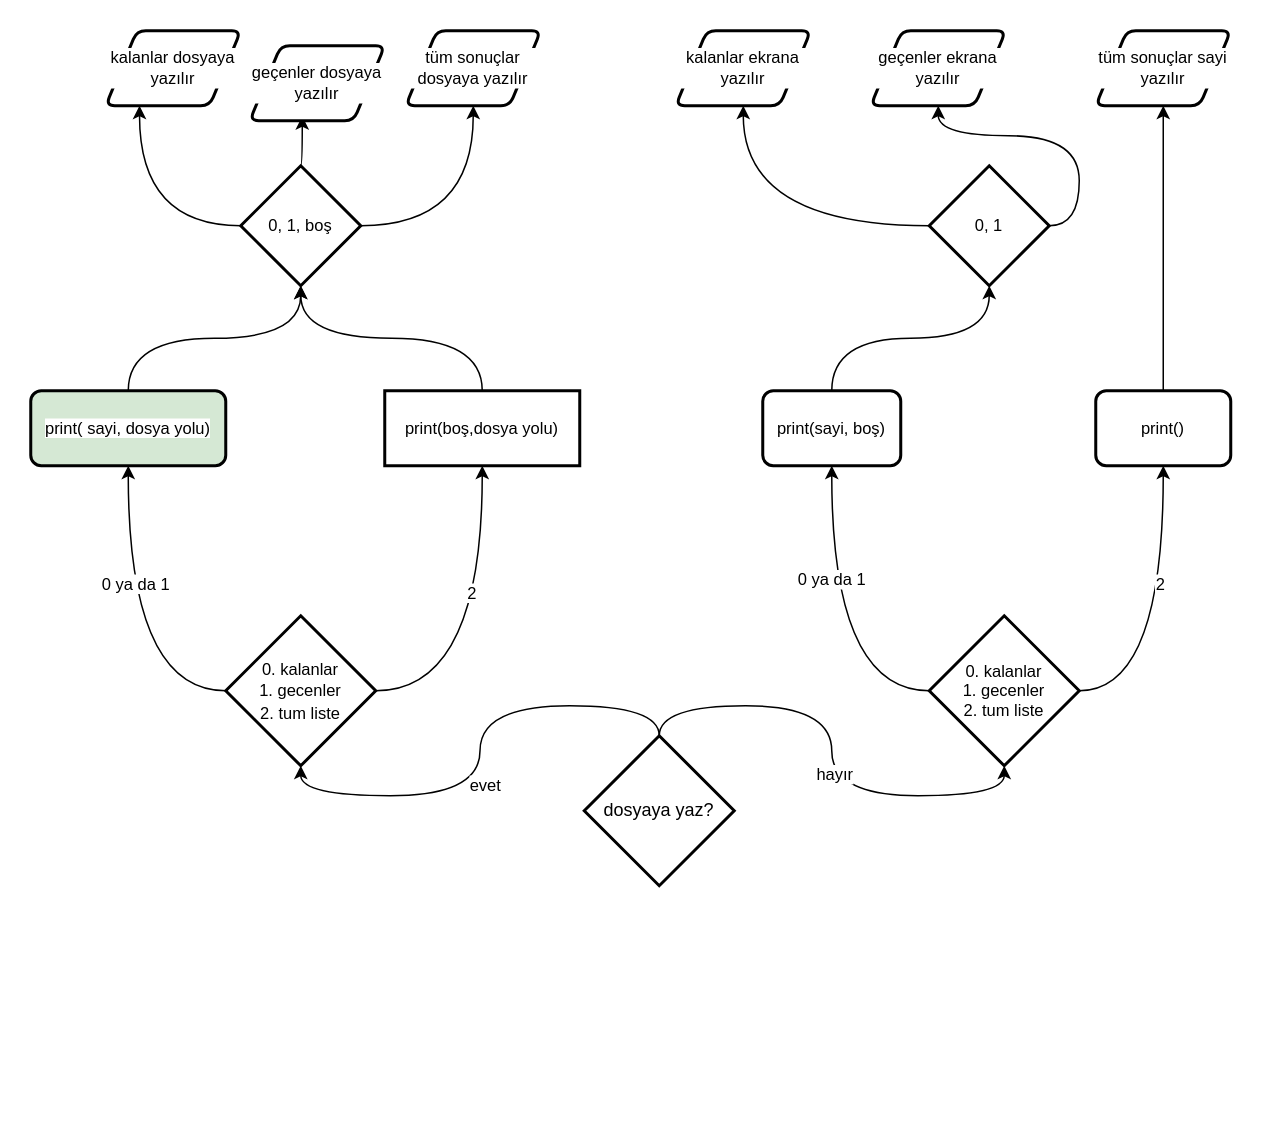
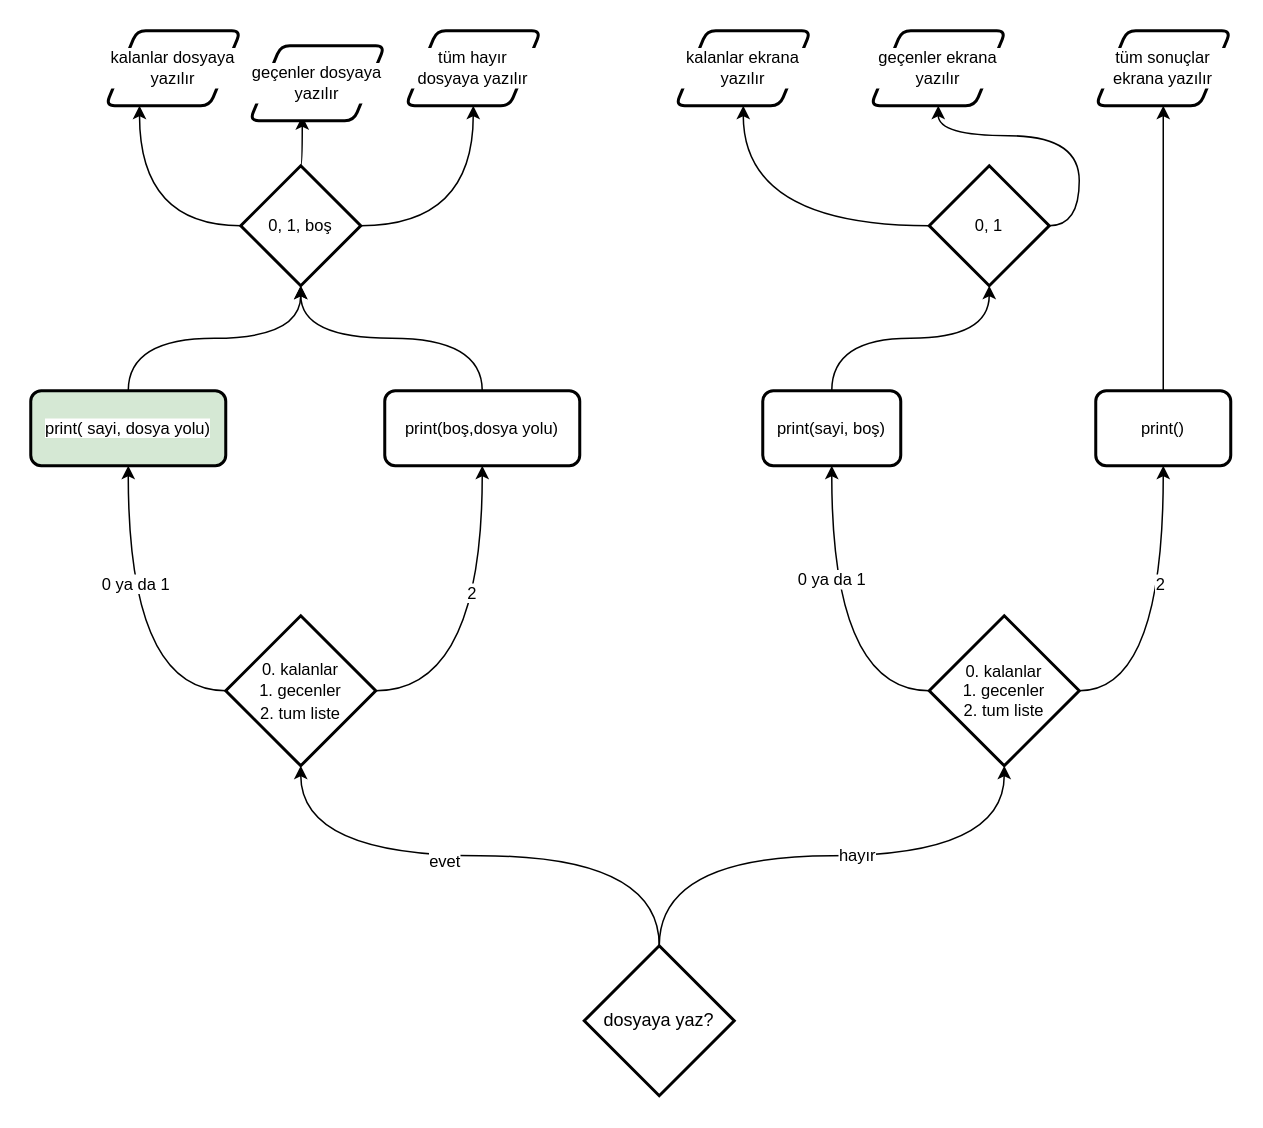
  <mxCell id="0" />
  <mxCell id="1" parent="0" />
- <mxCell id="2" value="dosyaya yaz?" style="strokeWidth=2;html=1;shape=mxgraph.flowchart.decision;whiteSpace=wrap;" vertex="1" parent="1"><mxGeometry x="389" y="490" width="100" height="100" as="geometry" /></mxCell>
+ <mxCell id="2" value="dosyaya yaz?" style="strokeWidth=2;html=1;shape=mxgraph.flowchart.decision;whiteSpace=wrap;" vertex="1" parent="1"><mxGeometry x="389" y="630" width="100" height="100" as="geometry" /></mxCell>
  <mxCell id="3" style="edgeStyle=orthogonalEdgeStyle;rounded=0;orthogonalLoop=1;jettySize=auto;html=1;exitX=0.5;exitY=0;exitDx=0;exitDy=0;exitPerimeter=0;curved=1;entryX=0.5;entryY=1;entryDx=0;entryDy=0;entryPerimeter=0;" edge="1" parent="1" source="2" target="9"><mxGeometry relative="1" as="geometry"><mxPoint x="239" y="570" as="targetPoint" /></mxGeometry></mxCell>
  <mxCell id="4" value="evet" style="edgeLabel;html=1;align=center;verticalAlign=middle;resizable=0;points=[];fontFamily=Helvetica;fontSize=11;fontColor=default;labelBackgroundColor=default;" vertex="1" connectable="0" parent="3"><mxGeometry x="0.135" y="3" relative="1" as="geometry"><mxPoint as="offset" /></mxGeometry></mxCell>
  <mxCell id="5" style="edgeStyle=orthogonalEdgeStyle;shape=connector;curved=1;rounded=0;orthogonalLoop=1;jettySize=auto;html=1;exitX=0;exitY=0.5;exitDx=0;exitDy=0;exitPerimeter=0;strokeColor=default;align=center;verticalAlign=middle;fontFamily=Helvetica;fontSize=11;fontColor=default;labelBackgroundColor=default;endArrow=classic;entryX=0.5;entryY=1;entryDx=0;entryDy=0;" edge="1" parent="1" source="9" target="17"><mxGeometry relative="1" as="geometry"><mxPoint x="109" y="310" as="targetPoint" /></mxGeometry></mxCell>
  <mxCell id="6" value="0 ya da 1" style="edgeLabel;html=1;align=center;verticalAlign=middle;resizable=0;points=[];fontFamily=Helvetica;fontSize=11;fontColor=default;labelBackgroundColor=default;" vertex="1" connectable="0" parent="5"><mxGeometry x="0.274" y="-4" relative="1" as="geometry"><mxPoint as="offset" /></mxGeometry></mxCell>
  <mxCell id="7" value="" style="edgeStyle=orthogonalEdgeStyle;shape=connector;curved=1;rounded=0;orthogonalLoop=1;jettySize=auto;html=1;exitX=1;exitY=0.5;exitDx=0;exitDy=0;exitPerimeter=0;strokeColor=default;align=center;verticalAlign=middle;fontFamily=Helvetica;fontSize=11;fontColor=default;labelBackgroundColor=default;endArrow=classic;entryX=0.5;entryY=1;entryDx=0;entryDy=0;" edge="1" parent="1" source="9" target="18"><mxGeometry relative="1" as="geometry"><mxPoint x="369" y="310" as="targetPoint" /></mxGeometry></mxCell>
  <mxCell id="8" value="2" style="edgeLabel;html=1;align=center;verticalAlign=middle;resizable=0;points=[];fontFamily=Helvetica;fontSize=11;fontColor=default;labelBackgroundColor=default;" vertex="1" connectable="0" parent="7"><mxGeometry x="0.237" y="8" relative="1" as="geometry"><mxPoint as="offset" /></mxGeometry></mxCell>
  <mxCell id="9" value="&lt;div&gt;&lt;font style=&quot;font-size: 11px;&quot;&gt;0. kalanlar&lt;/font&gt;&lt;/div&gt;&lt;div&gt;&lt;font style=&quot;font-size: 11px;&quot;&gt;1. gecenler&lt;/font&gt;&lt;/div&gt;&lt;div&gt;&lt;font style=&quot;font-size: 11px;&quot;&gt;2. tum liste&lt;br&gt;&lt;/font&gt;&lt;/div&gt;" style="strokeWidth=2;html=1;shape=mxgraph.flowchart.decision;whiteSpace=wrap;" vertex="1" parent="1"><mxGeometry x="150" y="410" width="100" height="100" as="geometry" /></mxCell>
  <mxCell id="10" style="edgeStyle=orthogonalEdgeStyle;shape=connector;curved=1;rounded=0;orthogonalLoop=1;jettySize=auto;html=1;exitX=0;exitY=0.5;exitDx=0;exitDy=0;exitPerimeter=0;strokeColor=default;align=center;verticalAlign=middle;fontFamily=Helvetica;fontSize=11;fontColor=default;labelBackgroundColor=default;endArrow=classic;entryX=0.5;entryY=1;entryDx=0;entryDy=0;" edge="1" parent="1" source="14" target="28"><mxGeometry relative="1" as="geometry"><mxPoint x="549" y="310" as="targetPoint" /></mxGeometry></mxCell>
  <mxCell id="11" value="0 ya da 1" style="edgeLabel;html=1;align=center;verticalAlign=middle;resizable=0;points=[];fontFamily=Helvetica;fontSize=11;fontColor=default;labelBackgroundColor=default;" vertex="1" connectable="0" parent="10"><mxGeometry x="0.301" y="1" relative="1" as="geometry"><mxPoint as="offset" /></mxGeometry></mxCell>
  <mxCell id="12" style="edgeStyle=orthogonalEdgeStyle;shape=connector;curved=1;rounded=0;orthogonalLoop=1;jettySize=auto;html=1;exitX=1;exitY=0.5;exitDx=0;exitDy=0;exitPerimeter=0;strokeColor=default;align=center;verticalAlign=middle;fontFamily=Helvetica;fontSize=11;fontColor=default;labelBackgroundColor=default;endArrow=classic;entryX=0.5;entryY=1;entryDx=0;entryDy=0;" edge="1" parent="1" source="14" target="30"><mxGeometry relative="1" as="geometry"><mxPoint x="789" y="310" as="targetPoint" /></mxGeometry></mxCell>
  <mxCell id="13" value="2" style="edgeLabel;html=1;align=center;verticalAlign=middle;resizable=0;points=[];fontFamily=Helvetica;fontSize=11;fontColor=default;labelBackgroundColor=default;" vertex="1" connectable="0" parent="12"><mxGeometry x="0.238" y="3" relative="1" as="geometry"><mxPoint as="offset" /></mxGeometry></mxCell>
  <mxCell id="14" value="&lt;div&gt;0. kalanlar&lt;/div&gt;&lt;div&gt;1. gecenler&lt;/div&gt;&lt;div&gt;2. tum liste&lt;br&gt;&lt;/div&gt;" style="strokeWidth=2;html=1;shape=mxgraph.flowchart.decision;whiteSpace=wrap;fontFamily=Helvetica;fontSize=11;fontColor=default;labelBackgroundColor=default;" vertex="1" parent="1"><mxGeometry x="619" y="410" width="100" height="100" as="geometry" /></mxCell>
  <mxCell id="15" style="edgeStyle=orthogonalEdgeStyle;shape=connector;curved=1;rounded=0;orthogonalLoop=1;jettySize=auto;html=1;exitX=0.5;exitY=0;exitDx=0;exitDy=0;exitPerimeter=0;entryX=0.5;entryY=1;entryDx=0;entryDy=0;entryPerimeter=0;strokeColor=default;align=center;verticalAlign=middle;fontFamily=Helvetica;fontSize=11;fontColor=default;labelBackgroundColor=default;endArrow=classic;" edge="1" parent="1" source="2" target="14"><mxGeometry relative="1" as="geometry" /></mxCell>
  <mxCell id="16" value="&lt;div&gt;hayır&lt;/div&gt;" style="edgeLabel;html=1;align=center;verticalAlign=middle;resizable=0;points=[];fontFamily=Helvetica;fontSize=11;fontColor=default;labelBackgroundColor=default;" vertex="1" connectable="0" parent="15"><mxGeometry x="0.09" y="1" relative="1" as="geometry"><mxPoint as="offset" /></mxGeometry></mxCell>
  <mxCell id="17" value="print( sayi, dosya yolu)" style="rounded=1;whiteSpace=wrap;html=1;absoluteArcSize=1;arcSize=14;strokeWidth=2;fontFamily=Helvetica;fontSize=11;fontColor=default;labelBackgroundColor=default;fillColor=#d5e8d4;" vertex="1" parent="1"><mxGeometry x="20" y="260" width="130" height="50" as="geometry" /></mxCell>
- <mxCell id="18" value="print(boş,dosya yolu)" style="whiteSpace=wrap;html=1;absoluteArcSize=1;arcSize=14;strokeWidth=2;fontFamily=Helvetica;fontSize=11;fontColor=default;labelBackgroundColor=default;rounded=0;" vertex="1" parent="1"><mxGeometry x="256" y="260" width="130" height="50" as="geometry" /></mxCell>
+ <mxCell id="18" value="print(boş,dosya yolu)" style="rounded=1;whiteSpace=wrap;html=1;absoluteArcSize=1;arcSize=14;strokeWidth=2;fontFamily=Helvetica;fontSize=11;fontColor=default;labelBackgroundColor=default;" vertex="1" parent="1"><mxGeometry x="256" y="260" width="130" height="50" as="geometry" /></mxCell>
  <mxCell id="19" style="edgeStyle=orthogonalEdgeStyle;shape=connector;curved=1;rounded=0;orthogonalLoop=1;jettySize=auto;html=1;exitX=0;exitY=0.5;exitDx=0;exitDy=0;exitPerimeter=0;entryX=0.25;entryY=1;entryDx=0;entryDy=0;strokeColor=default;align=center;verticalAlign=middle;fontFamily=Helvetica;fontSize=11;fontColor=default;labelBackgroundColor=default;endArrow=classic;" edge="1" parent="1" source="22" target="24"><mxGeometry relative="1" as="geometry" /></mxCell>
  <mxCell id="20" style="edgeStyle=orthogonalEdgeStyle;shape=connector;curved=1;rounded=0;orthogonalLoop=1;jettySize=auto;html=1;exitX=0.5;exitY=0;exitDx=0;exitDy=0;exitPerimeter=0;entryX=0.389;entryY=0.94;entryDx=0;entryDy=0;strokeColor=default;align=center;verticalAlign=middle;fontFamily=Helvetica;fontSize=11;fontColor=default;labelBackgroundColor=default;endArrow=classic;entryPerimeter=0;" edge="1" parent="1" source="22" target="23"><mxGeometry relative="1" as="geometry" /></mxCell>
  <mxCell id="21" style="edgeStyle=orthogonalEdgeStyle;shape=connector;curved=1;rounded=0;orthogonalLoop=1;jettySize=auto;html=1;exitX=1;exitY=0.5;exitDx=0;exitDy=0;exitPerimeter=0;strokeColor=default;align=center;verticalAlign=middle;fontFamily=Helvetica;fontSize=11;fontColor=default;labelBackgroundColor=default;endArrow=classic;entryX=0.5;entryY=1;entryDx=0;entryDy=0;" edge="1" parent="1" source="22" target="27"><mxGeometry relative="1" as="geometry"><mxPoint x="310" y="70" as="targetPoint" /></mxGeometry></mxCell>
  <mxCell id="22" value="0, 1, boş" style="strokeWidth=2;html=1;shape=mxgraph.flowchart.decision;whiteSpace=wrap;fontFamily=Helvetica;fontSize=11;fontColor=default;labelBackgroundColor=default;" vertex="1" parent="1"><mxGeometry x="160" y="110" width="80" height="80" as="geometry" /></mxCell>
  <mxCell id="23" value="geçenler dosyaya yazılır" style="shape=parallelogram;html=1;strokeWidth=2;perimeter=parallelogramPerimeter;whiteSpace=wrap;rounded=1;arcSize=12;size=0.23;fontFamily=Helvetica;fontSize=11;fontColor=default;labelBackgroundColor=default;" vertex="1" parent="1"><mxGeometry x="166" y="30" width="90" height="50" as="geometry" /></mxCell>
  <mxCell id="24" value="kalanlar dosyaya yazılır" style="shape=parallelogram;html=1;strokeWidth=2;perimeter=parallelogramPerimeter;whiteSpace=wrap;rounded=1;arcSize=12;size=0.23;fontFamily=Helvetica;fontSize=11;fontColor=default;labelBackgroundColor=default;" vertex="1" parent="1"><mxGeometry x="70" y="20" width="90" height="50" as="geometry" /></mxCell>
  <mxCell id="25" style="edgeStyle=orthogonalEdgeStyle;shape=connector;curved=1;rounded=0;orthogonalLoop=1;jettySize=auto;html=1;exitX=0.5;exitY=0;exitDx=0;exitDy=0;entryX=0.5;entryY=1;entryDx=0;entryDy=0;entryPerimeter=0;strokeColor=default;align=center;verticalAlign=middle;fontFamily=Helvetica;fontSize=11;fontColor=default;labelBackgroundColor=default;endArrow=classic;" edge="1" parent="1" source="17" target="22"><mxGeometry relative="1" as="geometry" /></mxCell>
  <mxCell id="26" style="edgeStyle=orthogonalEdgeStyle;shape=connector;curved=1;rounded=0;orthogonalLoop=1;jettySize=auto;html=1;exitX=0.5;exitY=0;exitDx=0;exitDy=0;entryX=0.5;entryY=1;entryDx=0;entryDy=0;entryPerimeter=0;strokeColor=default;align=center;verticalAlign=middle;fontFamily=Helvetica;fontSize=11;fontColor=default;labelBackgroundColor=default;endArrow=classic;" edge="1" parent="1" source="18" target="22"><mxGeometry relative="1" as="geometry" /></mxCell>
- <mxCell id="27" value="tüm sonuçlar dosyaya yazılır" style="shape=parallelogram;html=1;strokeWidth=2;perimeter=parallelogramPerimeter;whiteSpace=wrap;rounded=1;arcSize=12;size=0.23;fontFamily=Helvetica;fontSize=11;fontColor=default;labelBackgroundColor=default;" vertex="1" parent="1"><mxGeometry x="270" y="20" width="90" height="50" as="geometry" /></mxCell>
+ <mxCell id="27" value="tüm hayır dosyaya yazılır" style="shape=parallelogram;html=1;strokeWidth=2;perimeter=parallelogramPerimeter;whiteSpace=wrap;rounded=1;arcSize=12;size=0.23;fontFamily=Helvetica;fontSize=11;fontColor=default;labelBackgroundColor=default;" vertex="1" parent="1"><mxGeometry x="270" y="20" width="90" height="50" as="geometry" /></mxCell>
  <mxCell id="28" value="print(sayi, boş)" style="rounded=1;whiteSpace=wrap;html=1;absoluteArcSize=1;arcSize=14;strokeWidth=2;fontFamily=Helvetica;fontSize=11;fontColor=default;labelBackgroundColor=default;" vertex="1" parent="1"><mxGeometry x="508" y="260" width="92" height="50" as="geometry" /></mxCell>
  <mxCell id="29" style="edgeStyle=orthogonalEdgeStyle;shape=connector;curved=1;rounded=0;orthogonalLoop=1;jettySize=auto;html=1;exitX=0.5;exitY=0;exitDx=0;exitDy=0;entryX=0.5;entryY=1;entryDx=0;entryDy=0;strokeColor=default;align=center;verticalAlign=middle;fontFamily=Helvetica;fontSize=11;fontColor=default;labelBackgroundColor=default;endArrow=classic;" edge="1" parent="1" source="30" target="31"><mxGeometry relative="1" as="geometry" /></mxCell>
  <mxCell id="30" value="print()" style="rounded=1;whiteSpace=wrap;html=1;absoluteArcSize=1;arcSize=14;strokeWidth=2;fontFamily=Helvetica;fontSize=11;fontColor=default;labelBackgroundColor=default;" vertex="1" parent="1"><mxGeometry x="730" y="260" width="90" height="50" as="geometry" /></mxCell>
- <mxCell id="31" value="tüm sonuçlar sayi yazılır" style="shape=parallelogram;html=1;strokeWidth=2;perimeter=parallelogramPerimeter;whiteSpace=wrap;rounded=1;arcSize=12;size=0.23;fontFamily=Helvetica;fontSize=11;fontColor=default;labelBackgroundColor=default;" vertex="1" parent="1"><mxGeometry x="730" y="20" width="90" height="50" as="geometry" /></mxCell>
+ <mxCell id="31" value="tüm sonuçlar ekrana yazılır" style="shape=parallelogram;html=1;strokeWidth=2;perimeter=parallelogramPerimeter;whiteSpace=wrap;rounded=1;arcSize=12;size=0.23;fontFamily=Helvetica;fontSize=11;fontColor=default;labelBackgroundColor=default;" vertex="1" parent="1"><mxGeometry x="730" y="20" width="90" height="50" as="geometry" /></mxCell>
  <mxCell id="32" style="edgeStyle=orthogonalEdgeStyle;shape=connector;curved=1;rounded=0;orthogonalLoop=1;jettySize=auto;html=1;exitX=0;exitY=0.5;exitDx=0;exitDy=0;exitPerimeter=0;entryX=0.5;entryY=1;entryDx=0;entryDy=0;strokeColor=default;align=center;verticalAlign=middle;fontFamily=Helvetica;fontSize=11;fontColor=default;labelBackgroundColor=default;endArrow=classic;" edge="1" parent="1" source="34" target="36"><mxGeometry relative="1" as="geometry" /></mxCell>
  <mxCell id="33" style="edgeStyle=orthogonalEdgeStyle;shape=connector;curved=1;rounded=0;orthogonalLoop=1;jettySize=auto;html=1;exitX=1;exitY=0.5;exitDx=0;exitDy=0;exitPerimeter=0;strokeColor=default;align=center;verticalAlign=middle;fontFamily=Helvetica;fontSize=11;fontColor=default;labelBackgroundColor=default;endArrow=classic;entryX=0.5;entryY=1;entryDx=0;entryDy=0;" edge="1" parent="1" source="34" target="37"><mxGeometry relative="1" as="geometry"><mxPoint x="640" y="70" as="targetPoint" /></mxGeometry></mxCell>
  <mxCell id="34" value="0, 1" style="strokeWidth=2;html=1;shape=mxgraph.flowchart.decision;whiteSpace=wrap;fontFamily=Helvetica;fontSize=11;fontColor=default;labelBackgroundColor=default;" vertex="1" parent="1"><mxGeometry x="619" y="110" width="80" height="80" as="geometry" /></mxCell>
  <mxCell id="35" style="edgeStyle=orthogonalEdgeStyle;shape=connector;curved=1;rounded=0;orthogonalLoop=1;jettySize=auto;html=1;exitX=0.5;exitY=0;exitDx=0;exitDy=0;entryX=0.5;entryY=1;entryDx=0;entryDy=0;entryPerimeter=0;strokeColor=default;align=center;verticalAlign=middle;fontFamily=Helvetica;fontSize=11;fontColor=default;labelBackgroundColor=default;endArrow=classic;" edge="1" parent="1" source="28" target="34"><mxGeometry relative="1" as="geometry" /></mxCell>
  <mxCell id="36" value="kalanlar ekrana yazılır" style="shape=parallelogram;html=1;strokeWidth=2;perimeter=parallelogramPerimeter;whiteSpace=wrap;rounded=1;arcSize=12;size=0.23;fontFamily=Helvetica;fontSize=11;fontColor=default;labelBackgroundColor=default;" vertex="1" parent="1"><mxGeometry x="450" y="20" width="90" height="50" as="geometry" /></mxCell>
  <mxCell id="37" value="geçenler ekrana yazılır" style="shape=parallelogram;html=1;strokeWidth=2;perimeter=parallelogramPerimeter;whiteSpace=wrap;rounded=1;arcSize=12;size=0.23;fontFamily=Helvetica;fontSize=11;fontColor=default;labelBackgroundColor=default;" vertex="1" parent="1"><mxGeometry x="580" y="20" width="90" height="50" as="geometry" /></mxCell>
